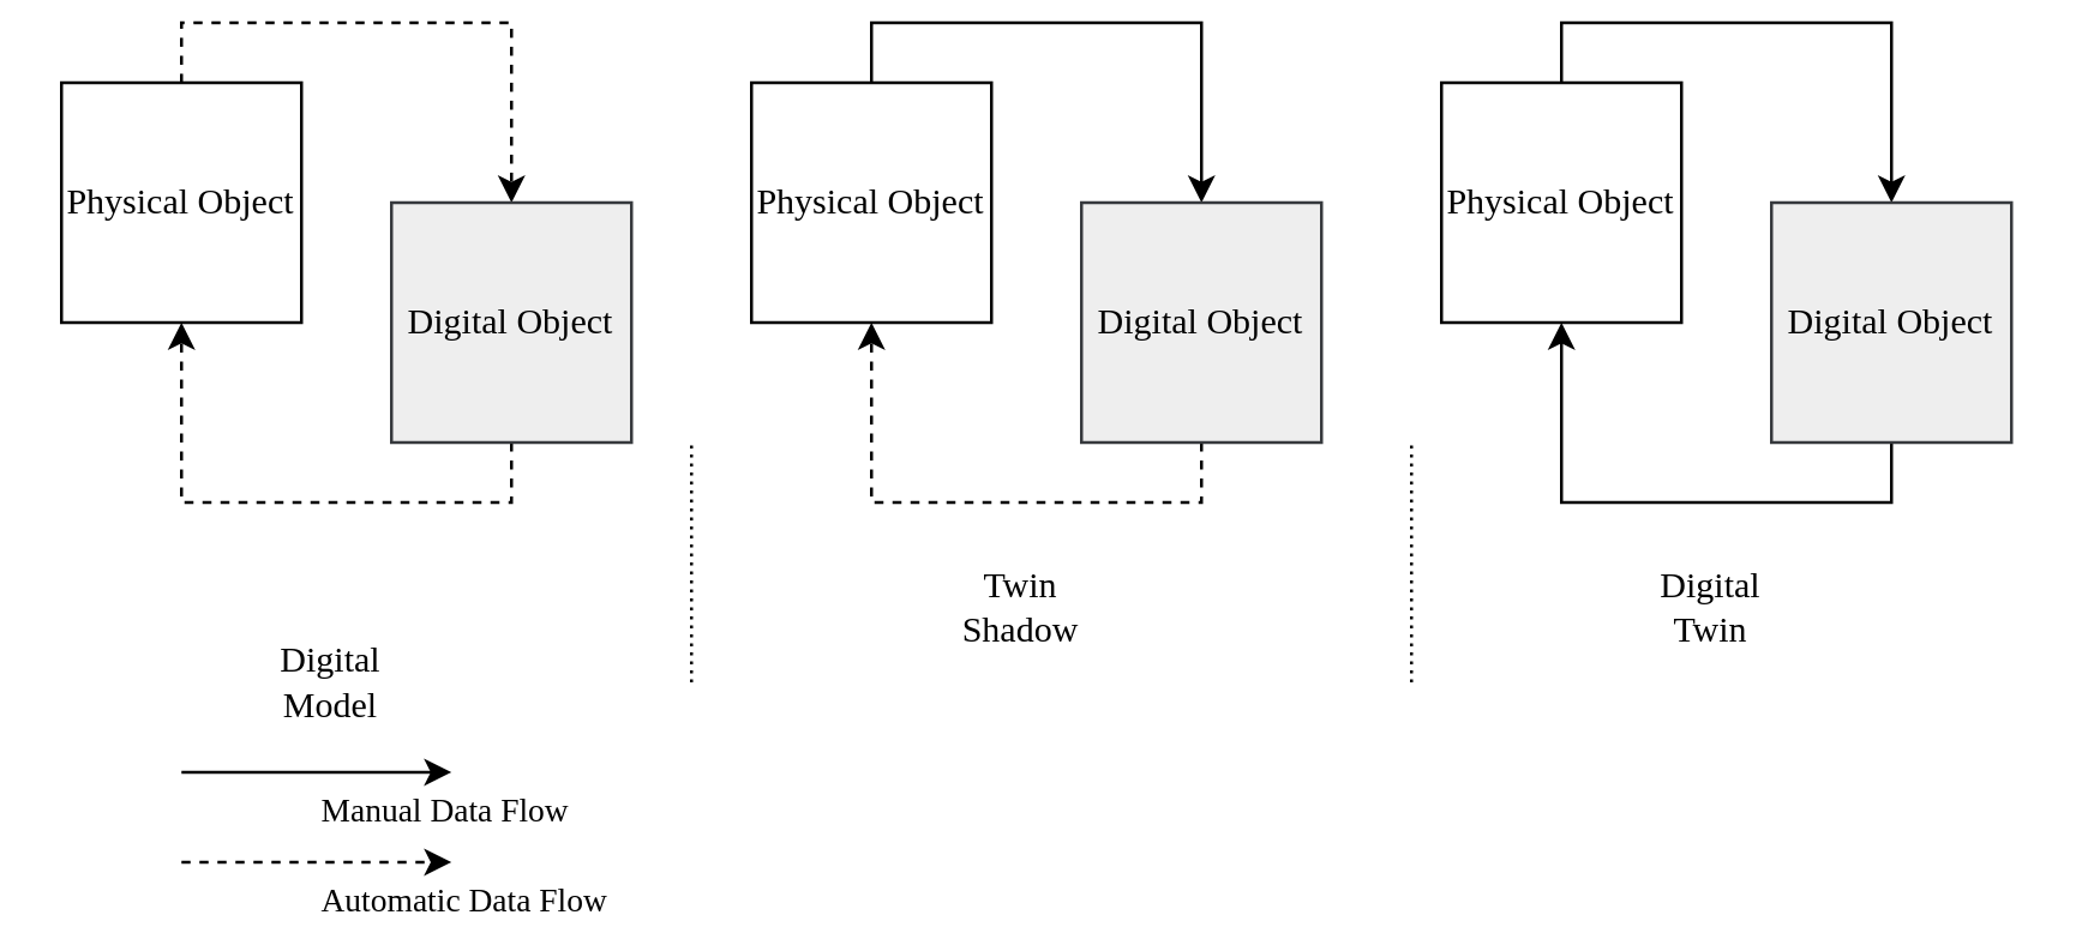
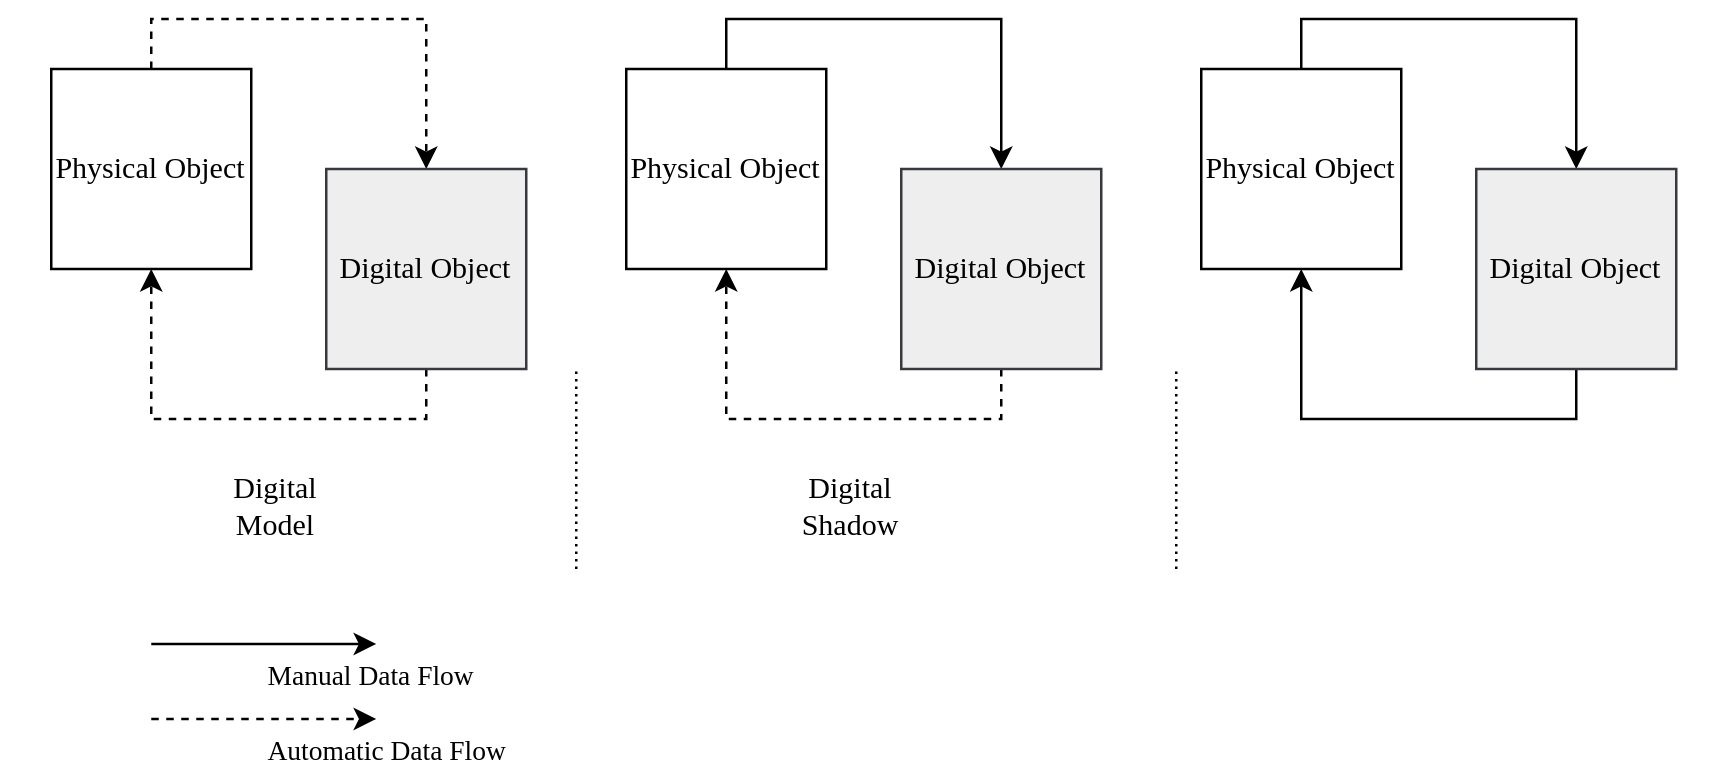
  <mxCell id="0" />
  <mxCell id="1" parent="0" />
  <mxCell id="2" style="edgeStyle=orthogonalEdgeStyle;rounded=0;orthogonalLoop=1;jettySize=auto;html=1;entryX=0.5;entryY=0;entryDx=0;entryDy=0;exitX=0.5;exitY=0;exitDx=0;exitDy=0;dashed=1;fontFamily=Times New Roman;" parent="1" source="3" target="5" edge="1"><mxGeometry relative="1" as="geometry"><mxPoint x="100" y="-10" as="sourcePoint" /><mxPoint x="170" y="-10" as="targetPoint" /></mxGeometry></mxCell>
  <mxCell id="3" value="Physical Object" style="whiteSpace=wrap;html=1;aspect=fixed;fontFamily=Times New Roman;" parent="1" vertex="1"><mxGeometry x="20" y="20" width="80" height="80" as="geometry" /></mxCell>
  <mxCell id="4" style="edgeStyle=orthogonalEdgeStyle;rounded=0;orthogonalLoop=1;jettySize=auto;html=1;entryX=0.5;entryY=1;entryDx=0;entryDy=0;exitX=0.5;exitY=1;exitDx=0;exitDy=0;dashed=1;fontFamily=Times New Roman;" parent="1" source="5" target="3" edge="1"><mxGeometry relative="1" as="geometry" /></mxCell>
  <mxCell id="5" value="Digital Object" style="whiteSpace=wrap;html=1;aspect=fixed;fillColor=#eeeeee;strokeColor=#36393d;fontFamily=Times New Roman;" parent="1" vertex="1"><mxGeometry x="130" y="60" width="80" height="80" as="geometry" /></mxCell>
- <mxCell id="6" value="Digital Model" style="text;html=1;align=center;verticalAlign=middle;whiteSpace=wrap;rounded=0;fontFamily=Times New Roman;" parent="1" vertex="1"><mxGeometry x="80" y="205" width="60" height="30" as="geometry" /></mxCell>
+ <mxCell id="6" value="Digital Model" style="text;html=1;align=center;verticalAlign=middle;whiteSpace=wrap;rounded=0;fontFamily=Times New Roman;" parent="1" vertex="1"><mxGeometry x="80" y="180" width="60" height="30" as="geometry" /></mxCell>
  <mxCell id="7" style="edgeStyle=orthogonalEdgeStyle;rounded=0;orthogonalLoop=1;jettySize=auto;html=1;entryX=0.5;entryY=0;entryDx=0;entryDy=0;exitX=0.5;exitY=0;exitDx=0;exitDy=0;fontFamily=Times New Roman;" parent="1" source="8" target="10" edge="1"><mxGeometry relative="1" as="geometry"><mxPoint x="330" y="-10" as="sourcePoint" /><mxPoint x="400" y="-10" as="targetPoint" /></mxGeometry></mxCell>
  <mxCell id="8" value="Physical Object" style="whiteSpace=wrap;html=1;aspect=fixed;fontFamily=Times New Roman;" parent="1" vertex="1"><mxGeometry x="250" y="20" width="80" height="80" as="geometry" /></mxCell>
  <mxCell id="9" style="edgeStyle=orthogonalEdgeStyle;rounded=0;orthogonalLoop=1;jettySize=auto;html=1;entryX=0.5;entryY=1;entryDx=0;entryDy=0;exitX=0.5;exitY=1;exitDx=0;exitDy=0;dashed=1;fontFamily=Times New Roman;" parent="1" source="10" target="8" edge="1"><mxGeometry relative="1" as="geometry" /></mxCell>
  <mxCell id="10" value="Digital Object" style="whiteSpace=wrap;html=1;aspect=fixed;fillColor=#eeeeee;strokeColor=#36393d;fontFamily=Times New Roman;" parent="1" vertex="1"><mxGeometry x="360" y="60" width="80" height="80" as="geometry" /></mxCell>
- <mxCell id="11" value="Twin Shadow" style="text;html=1;align=center;verticalAlign=middle;whiteSpace=wrap;rounded=0;fontFamily=Times New Roman;" parent="1" vertex="1"><mxGeometry x="310" y="180" width="60" height="30" as="geometry" /></mxCell>
+ <mxCell id="11" value="Digital Shadow" style="text;html=1;align=center;verticalAlign=middle;whiteSpace=wrap;rounded=0;fontFamily=Times New Roman;" parent="1" vertex="1"><mxGeometry x="310" y="180" width="60" height="30" as="geometry" /></mxCell>
  <mxCell id="12" style="edgeStyle=orthogonalEdgeStyle;rounded=0;orthogonalLoop=1;jettySize=auto;html=1;entryX=0.5;entryY=0;entryDx=0;entryDy=0;exitX=0.5;exitY=0;exitDx=0;exitDy=0;fontFamily=Times New Roman;" parent="1" source="13" target="15" edge="1"><mxGeometry relative="1" as="geometry"><mxPoint x="560" y="-10" as="sourcePoint" /><mxPoint x="630" y="-10" as="targetPoint" /></mxGeometry></mxCell>
  <mxCell id="13" value="Physical Object" style="whiteSpace=wrap;html=1;aspect=fixed;fontFamily=Times New Roman;" parent="1" vertex="1"><mxGeometry x="480" y="20" width="80" height="80" as="geometry" /></mxCell>
  <mxCell id="14" style="edgeStyle=orthogonalEdgeStyle;rounded=0;orthogonalLoop=1;jettySize=auto;html=1;entryX=0.5;entryY=1;entryDx=0;entryDy=0;exitX=0.5;exitY=1;exitDx=0;exitDy=0;fontFamily=Times New Roman;" parent="1" source="15" target="13" edge="1"><mxGeometry relative="1" as="geometry" /></mxCell>
  <mxCell id="15" value="Digital Object" style="whiteSpace=wrap;html=1;aspect=fixed;fillColor=#eeeeee;strokeColor=#36393d;fontFamily=Times New Roman;" parent="1" vertex="1"><mxGeometry x="590" y="60" width="80" height="80" as="geometry" /></mxCell>
- <mxCell id="16" value="Digital Twin" style="text;html=1;align=center;verticalAlign=middle;whiteSpace=wrap;rounded=0;fontFamily=Times New Roman;" parent="1" vertex="1"><mxGeometry x="540" y="180" width="60" height="30" as="geometry" /></mxCell>
  <mxCell id="17" value="" style="endArrow=none;html=1;rounded=0;dashed=1;dashPattern=1 2;fontFamily=Times New Roman;" parent="1" edge="1"><mxGeometry width="50" height="50" relative="1" as="geometry"><mxPoint x="230" y="220" as="sourcePoint" /><mxPoint x="230" y="140" as="targetPoint" /></mxGeometry></mxCell>
  <mxCell id="18" value="" style="endArrow=none;html=1;rounded=0;dashed=1;dashPattern=1 2;fontFamily=Times New Roman;" parent="1" edge="1"><mxGeometry width="50" height="50" relative="1" as="geometry"><mxPoint x="470" y="220" as="sourcePoint" /><mxPoint x="470" y="140" as="targetPoint" /></mxGeometry></mxCell>
  <mxCell id="19" value="Manual Data Flow" style="endArrow=classic;html=1;rounded=0;align=left;labelPosition=right;verticalLabelPosition=middle;verticalAlign=top;fontFamily=Times New Roman;" parent="1" edge="1"><mxGeometry width="50" height="50" relative="1" as="geometry"><mxPoint x="60" y="250" as="sourcePoint" /><mxPoint x="150" y="250" as="targetPoint" /></mxGeometry></mxCell>
  <mxCell id="20" value="Automatic Data Flow" style="endArrow=classic;html=1;rounded=0;align=left;labelPosition=right;verticalLabelPosition=middle;verticalAlign=top;dashed=1;fontFamily=Times New Roman;" parent="1" edge="1"><mxGeometry width="50" height="50" relative="1" as="geometry"><mxPoint x="60" y="280" as="sourcePoint" /><mxPoint x="150" y="280" as="targetPoint" /></mxGeometry></mxCell>
